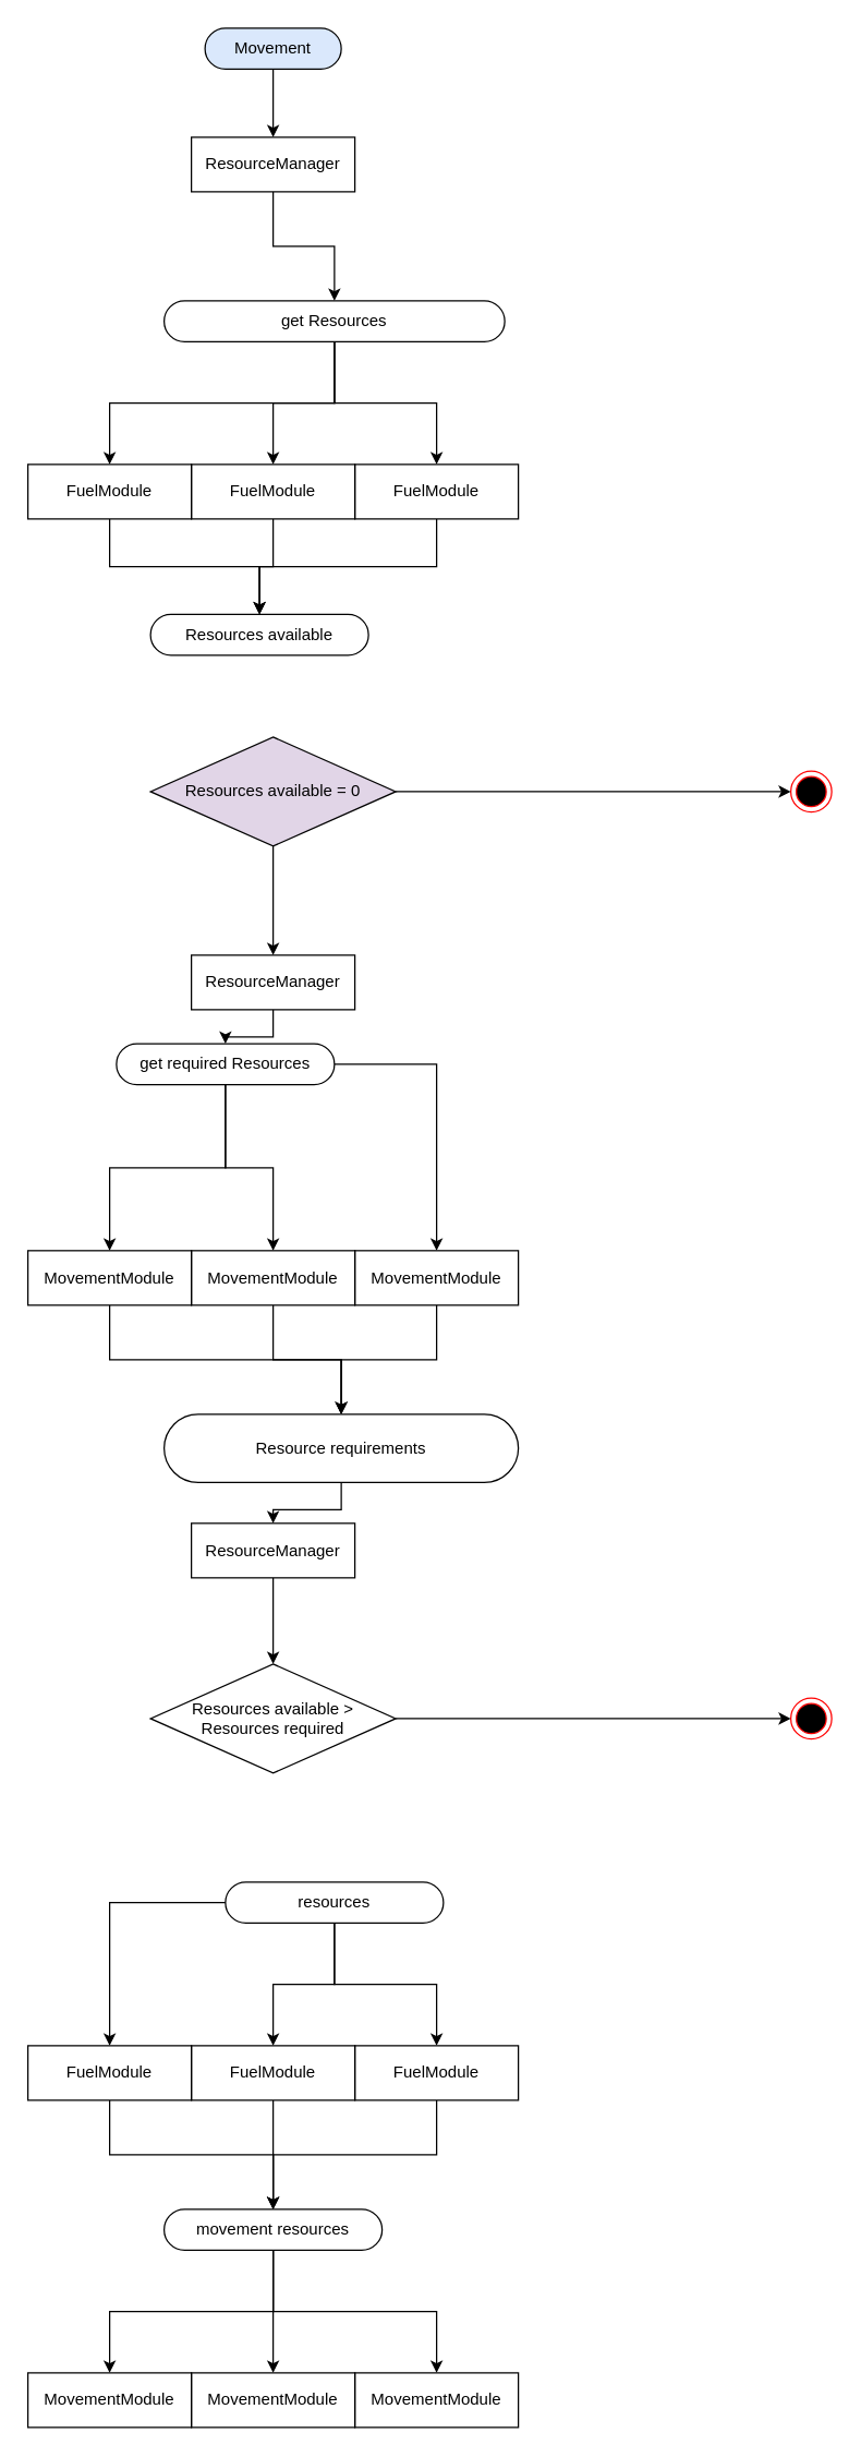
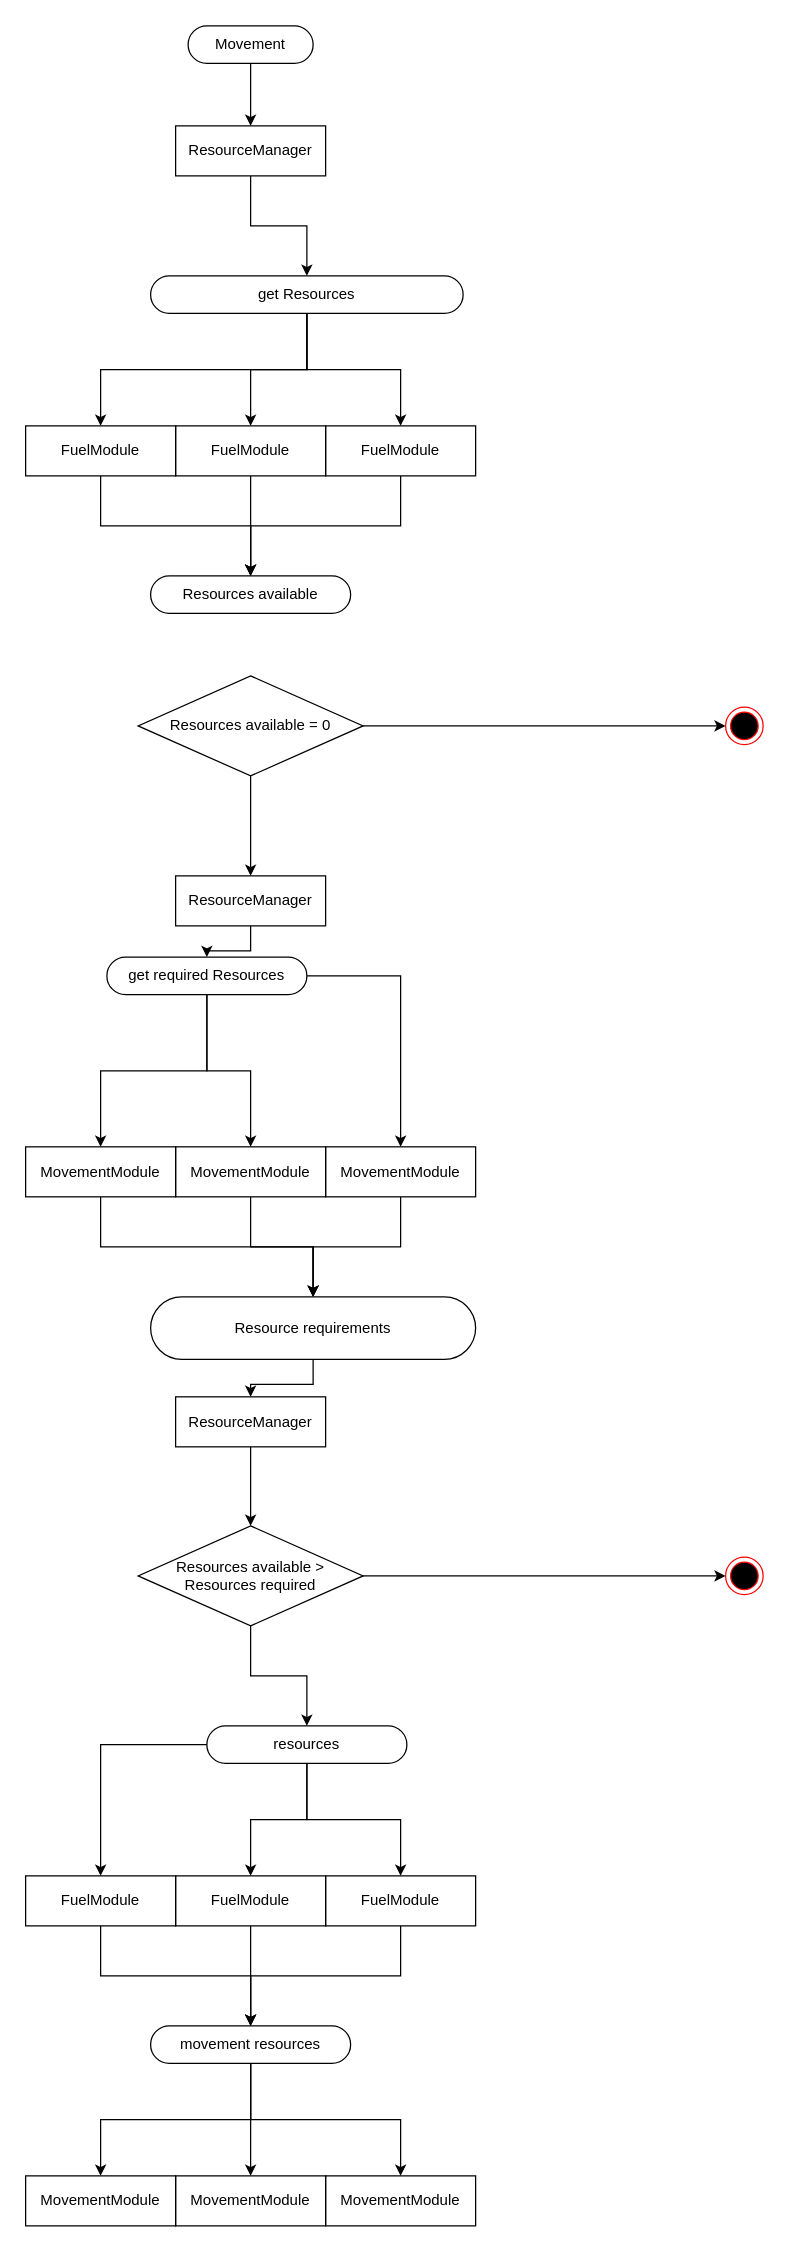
  <mxCell id="0" />
  <mxCell id="1" parent="0" />
  <mxCell id="2" value="" style="edgeStyle=orthogonalEdgeStyle;rounded=0;orthogonalLoop=1;jettySize=auto;html=1;" edge="1" parent="1" source="3" target="5"><mxGeometry relative="1" as="geometry" /></mxCell>
- <mxCell id="3" value="&lt;div&gt;Movement&lt;/div&gt;" style="rounded=1;whiteSpace=wrap;html=1;fontSize=12;glass=0;strokeWidth=1;shadow=0;arcSize=50;fillColor=#dae8fc;" vertex="1" parent="1"><mxGeometry x="150" y="20" width="100" height="30" as="geometry" /></mxCell>
+ <mxCell id="3" value="&lt;div&gt;Movement&lt;/div&gt;" style="rounded=1;whiteSpace=wrap;html=1;fontSize=12;glass=0;strokeWidth=1;shadow=0;arcSize=50;" vertex="1" parent="1"><mxGeometry x="150" y="20" width="100" height="30" as="geometry" /></mxCell>
  <mxCell id="4" style="edgeStyle=orthogonalEdgeStyle;rounded=0;orthogonalLoop=1;jettySize=auto;html=1;" edge="1" parent="1" source="5" target="32"><mxGeometry relative="1" as="geometry" /></mxCell>
  <mxCell id="5" value="ResourceManager" style="rounded=1;whiteSpace=wrap;html=1;fontSize=12;glass=0;strokeWidth=1;shadow=0;arcSize=0;" vertex="1" parent="1"><mxGeometry x="140" y="100" width="120" height="40" as="geometry" /></mxCell>
  <mxCell id="6" style="edgeStyle=orthogonalEdgeStyle;rounded=0;orthogonalLoop=1;jettySize=auto;html=1;exitX=0.5;exitY=1;exitDx=0;exitDy=0;" edge="1" parent="1" source="7" target="15"><mxGeometry relative="1" as="geometry" /></mxCell>
  <mxCell id="7" value="MovementModule" style="rounded=1;whiteSpace=wrap;html=1;fontSize=12;glass=0;strokeWidth=1;shadow=0;arcSize=0;" vertex="1" parent="1"><mxGeometry x="260" y="916.77" width="120" height="40" as="geometry" /></mxCell>
  <mxCell id="8" style="edgeStyle=orthogonalEdgeStyle;rounded=0;orthogonalLoop=1;jettySize=auto;html=1;" edge="1" parent="1" source="9" target="15"><mxGeometry relative="1" as="geometry" /></mxCell>
  <mxCell id="9" value="MovementModule" style="rounded=1;whiteSpace=wrap;html=1;fontSize=12;glass=0;strokeWidth=1;shadow=0;arcSize=0;" vertex="1" parent="1"><mxGeometry x="140" y="916.77" width="120" height="40" as="geometry" /></mxCell>
  <mxCell id="10" style="edgeStyle=orthogonalEdgeStyle;rounded=0;orthogonalLoop=1;jettySize=auto;html=1;exitX=0.5;exitY=1;exitDx=0;exitDy=0;" edge="1" parent="1" source="11" target="15"><mxGeometry relative="1" as="geometry" /></mxCell>
  <mxCell id="11" value="MovementModule" style="rounded=1;whiteSpace=wrap;html=1;fontSize=12;glass=0;strokeWidth=1;shadow=0;arcSize=0;" vertex="1" parent="1"><mxGeometry x="20" y="916.77" width="120" height="40" as="geometry" /></mxCell>
  <mxCell id="12" style="edgeStyle=orthogonalEdgeStyle;rounded=0;orthogonalLoop=1;jettySize=auto;html=1;" edge="1" parent="1" source="13" target="56"><mxGeometry relative="1" as="geometry" /></mxCell>
  <mxCell id="13" value="ResourceManager" style="rounded=1;whiteSpace=wrap;html=1;fontSize=12;glass=0;strokeWidth=1;shadow=0;arcSize=0;" vertex="1" parent="1"><mxGeometry x="140" y="1116.77" width="120" height="40" as="geometry" /></mxCell>
  <mxCell id="14" style="edgeStyle=orthogonalEdgeStyle;rounded=0;orthogonalLoop=1;jettySize=auto;html=1;" edge="1" parent="1" source="15" target="13"><mxGeometry relative="1" as="geometry" /></mxCell>
  <mxCell id="15" value="Resource requirements" style="rounded=1;whiteSpace=wrap;html=1;fontSize=12;glass=0;strokeWidth=1;shadow=0;arcSize=50;" vertex="1" parent="1"><mxGeometry x="120" y="1036.77" width="260" height="50" as="geometry" /></mxCell>
  <mxCell id="16" style="edgeStyle=orthogonalEdgeStyle;rounded=0;orthogonalLoop=1;jettySize=auto;html=1;" edge="1" parent="1" source="19" target="11"><mxGeometry relative="1" as="geometry" /></mxCell>
  <mxCell id="17" style="edgeStyle=orthogonalEdgeStyle;rounded=0;orthogonalLoop=1;jettySize=auto;html=1;" edge="1" parent="1" source="19" target="9"><mxGeometry relative="1" as="geometry" /></mxCell>
  <mxCell id="18" style="edgeStyle=orthogonalEdgeStyle;rounded=0;orthogonalLoop=1;jettySize=auto;html=1;" edge="1" parent="1" source="19" target="7"><mxGeometry relative="1" as="geometry" /></mxCell>
  <mxCell id="19" value="get required Resources" style="rounded=1;whiteSpace=wrap;html=1;fontSize=12;glass=0;strokeWidth=1;shadow=0;arcSize=50;" vertex="1" parent="1"><mxGeometry x="85" y="765" width="160" height="30" as="geometry" /></mxCell>
  <mxCell id="20" style="edgeStyle=orthogonalEdgeStyle;rounded=0;orthogonalLoop=1;jettySize=auto;html=1;exitX=0.5;exitY=1;exitDx=0;exitDy=0;" edge="1" source="21" target="28" parent="1"><mxGeometry relative="1" as="geometry" /></mxCell>
  <mxCell id="21" value="FuelModule" style="rounded=1;whiteSpace=wrap;html=1;fontSize=12;glass=0;strokeWidth=1;shadow=0;arcSize=0;" vertex="1" parent="1"><mxGeometry x="260" y="340" width="120" height="40" as="geometry" /></mxCell>
  <mxCell id="22" style="edgeStyle=orthogonalEdgeStyle;rounded=0;orthogonalLoop=1;jettySize=auto;html=1;" edge="1" source="23" target="28" parent="1"><mxGeometry relative="1" as="geometry" /></mxCell>
  <mxCell id="23" value="FuelModule" style="rounded=1;whiteSpace=wrap;html=1;fontSize=12;glass=0;strokeWidth=1;shadow=0;arcSize=0;" vertex="1" parent="1"><mxGeometry x="140" y="340" width="120" height="40" as="geometry" /></mxCell>
  <mxCell id="24" style="edgeStyle=orthogonalEdgeStyle;rounded=0;orthogonalLoop=1;jettySize=auto;html=1;exitX=0.5;exitY=1;exitDx=0;exitDy=0;" edge="1" source="25" target="28" parent="1"><mxGeometry relative="1" as="geometry" /></mxCell>
  <mxCell id="25" value="FuelModule" style="rounded=1;whiteSpace=wrap;html=1;fontSize=12;glass=0;strokeWidth=1;shadow=0;arcSize=0;" vertex="1" parent="1"><mxGeometry x="20" y="340" width="120" height="40" as="geometry" /></mxCell>
  <mxCell id="26" style="edgeStyle=orthogonalEdgeStyle;rounded=0;orthogonalLoop=1;jettySize=auto;html=1;" edge="1" parent="1" source="27" target="19"><mxGeometry relative="1" as="geometry" /></mxCell>
  <mxCell id="27" value="ResourceManager" style="rounded=1;whiteSpace=wrap;html=1;fontSize=12;glass=0;strokeWidth=1;shadow=0;arcSize=0;" vertex="1" parent="1"><mxGeometry x="140" y="700" width="120" height="40" as="geometry" /></mxCell>
- <mxCell id="28" value="Resources available" style="rounded=1;whiteSpace=wrap;html=1;fontSize=12;glass=0;strokeWidth=1;shadow=0;arcSize=50;" vertex="1" parent="1"><mxGeometry x="110" y="450" width="160" height="30" as="geometry" /></mxCell>
+ <mxCell id="28" value="Resources available" style="rounded=1;whiteSpace=wrap;html=1;fontSize=12;glass=0;strokeWidth=1;shadow=0;arcSize=50;" vertex="1" parent="1"><mxGeometry x="120" y="460" width="160" height="30" as="geometry" /></mxCell>
  <mxCell id="29" style="edgeStyle=orthogonalEdgeStyle;rounded=0;orthogonalLoop=1;jettySize=auto;html=1;" edge="1" source="32" target="25" parent="1"><mxGeometry relative="1" as="geometry" /></mxCell>
  <mxCell id="30" style="edgeStyle=orthogonalEdgeStyle;rounded=0;orthogonalLoop=1;jettySize=auto;html=1;" edge="1" source="32" target="23" parent="1"><mxGeometry relative="1" as="geometry" /></mxCell>
  <mxCell id="31" style="edgeStyle=orthogonalEdgeStyle;rounded=0;orthogonalLoop=1;jettySize=auto;html=1;" edge="1" source="32" target="21" parent="1"><mxGeometry relative="1" as="geometry" /></mxCell>
  <mxCell id="32" value="get Resources" style="rounded=1;whiteSpace=wrap;html=1;fontSize=12;glass=0;strokeWidth=1;shadow=0;arcSize=50;" vertex="1" parent="1"><mxGeometry x="120" y="220" width="250" height="30" as="geometry" /></mxCell>
  <mxCell id="33" style="edgeStyle=orthogonalEdgeStyle;rounded=0;orthogonalLoop=1;jettySize=auto;html=1;" edge="1" parent="1" source="35" target="27"><mxGeometry relative="1" as="geometry" /></mxCell>
  <mxCell id="34" style="edgeStyle=orthogonalEdgeStyle;rounded=0;orthogonalLoop=1;jettySize=auto;html=1;entryX=0;entryY=0.5;entryDx=0;entryDy=0;" edge="1" parent="1" source="35" target="36"><mxGeometry relative="1" as="geometry"><mxPoint x="510" y="575" as="targetPoint" /></mxGeometry></mxCell>
- <mxCell id="35" value="Resources available = 0" style="rhombus;whiteSpace=wrap;html=1;fillColor=#e1d5e7;" vertex="1" parent="1"><mxGeometry x="110" y="540" width="180" height="80" as="geometry" /></mxCell>
+ <mxCell id="35" value="Resources available = 0" style="rhombus;whiteSpace=wrap;html=1;" vertex="1" parent="1"><mxGeometry x="110" y="540" width="180" height="80" as="geometry" /></mxCell>
  <mxCell id="36" value="" style="ellipse;html=1;shape=endState;fillColor=#000000;strokeColor=#ff0000;" vertex="1" parent="1"><mxGeometry x="580" y="565" width="30" height="30" as="geometry" /></mxCell>
  <mxCell id="37" value="MovementModule" style="rounded=1;whiteSpace=wrap;html=1;fontSize=12;glass=0;strokeWidth=1;shadow=0;arcSize=0;" vertex="1" parent="1"><mxGeometry x="260" y="1740" width="120" height="40" as="geometry" /></mxCell>
  <mxCell id="38" value="MovementModule" style="rounded=1;whiteSpace=wrap;html=1;fontSize=12;glass=0;strokeWidth=1;shadow=0;arcSize=0;" vertex="1" parent="1"><mxGeometry x="140" y="1740" width="120" height="40" as="geometry" /></mxCell>
  <mxCell id="39" value="MovementModule" style="rounded=1;whiteSpace=wrap;html=1;fontSize=12;glass=0;strokeWidth=1;shadow=0;arcSize=0;" vertex="1" parent="1"><mxGeometry x="20" y="1740" width="120" height="40" as="geometry" /></mxCell>
  <mxCell id="40" style="edgeStyle=orthogonalEdgeStyle;rounded=0;orthogonalLoop=1;jettySize=auto;html=1;" edge="1" parent="1" source="43" target="39"><mxGeometry relative="1" as="geometry" /></mxCell>
  <mxCell id="41" style="edgeStyle=orthogonalEdgeStyle;rounded=0;orthogonalLoop=1;jettySize=auto;html=1;" edge="1" parent="1" source="43" target="38"><mxGeometry relative="1" as="geometry" /></mxCell>
  <mxCell id="42" style="edgeStyle=orthogonalEdgeStyle;rounded=0;orthogonalLoop=1;jettySize=auto;html=1;" edge="1" parent="1" source="43" target="37"><mxGeometry relative="1" as="geometry" /></mxCell>
  <mxCell id="43" value="movement resources" style="rounded=1;whiteSpace=wrap;html=1;fontSize=12;glass=0;strokeWidth=1;shadow=0;arcSize=50;" vertex="1" parent="1"><mxGeometry x="120" y="1620" width="160" height="30" as="geometry" /></mxCell>
  <mxCell id="44" value="resources" style="rounded=1;whiteSpace=wrap;html=1;fontSize=12;glass=0;strokeWidth=1;shadow=0;arcSize=50;" vertex="1" parent="1"><mxGeometry x="165" y="1380" width="160" height="30" as="geometry" /></mxCell>
  <mxCell id="45" style="edgeStyle=orthogonalEdgeStyle;rounded=0;orthogonalLoop=1;jettySize=auto;html=1;" edge="1" parent="1" source="46" target="43"><mxGeometry relative="1" as="geometry" /></mxCell>
  <mxCell id="46" value="FuelModule" style="rounded=1;whiteSpace=wrap;html=1;fontSize=12;glass=0;strokeWidth=1;shadow=0;arcSize=0;" vertex="1" parent="1"><mxGeometry x="260" y="1500" width="120" height="40" as="geometry" /></mxCell>
  <mxCell id="47" style="edgeStyle=orthogonalEdgeStyle;rounded=0;orthogonalLoop=1;jettySize=auto;html=1;" edge="1" parent="1" source="48" target="43"><mxGeometry relative="1" as="geometry" /></mxCell>
  <mxCell id="48" value="FuelModule" style="rounded=1;whiteSpace=wrap;html=1;fontSize=12;glass=0;strokeWidth=1;shadow=0;arcSize=0;" vertex="1" parent="1"><mxGeometry x="140" y="1500" width="120" height="40" as="geometry" /></mxCell>
  <mxCell id="49" style="edgeStyle=orthogonalEdgeStyle;rounded=0;orthogonalLoop=1;jettySize=auto;html=1;" edge="1" parent="1" source="50" target="43"><mxGeometry relative="1" as="geometry" /></mxCell>
  <mxCell id="50" value="FuelModule" style="rounded=1;whiteSpace=wrap;html=1;fontSize=12;glass=0;strokeWidth=1;shadow=0;arcSize=0;" vertex="1" parent="1"><mxGeometry x="20" y="1500" width="120" height="40" as="geometry" /></mxCell>
  <mxCell id="51" style="edgeStyle=orthogonalEdgeStyle;rounded=0;orthogonalLoop=1;jettySize=auto;html=1;" edge="1" parent="1" target="50" source="44"><mxGeometry relative="1" as="geometry"><mxPoint x="230" y="1430" as="sourcePoint" /></mxGeometry></mxCell>
  <mxCell id="52" style="edgeStyle=orthogonalEdgeStyle;rounded=0;orthogonalLoop=1;jettySize=auto;html=1;" edge="1" parent="1" target="48" source="44"><mxGeometry relative="1" as="geometry"><mxPoint x="370" y="1440" as="sourcePoint" /></mxGeometry></mxCell>
  <mxCell id="53" style="edgeStyle=orthogonalEdgeStyle;rounded=0;orthogonalLoop=1;jettySize=auto;html=1;" edge="1" parent="1" target="46" source="44"><mxGeometry relative="1" as="geometry"><mxPoint x="420" y="1420" as="sourcePoint" /></mxGeometry></mxCell>
  <mxCell id="54" style="edgeStyle=orthogonalEdgeStyle;rounded=0;orthogonalLoop=1;jettySize=auto;html=1;entryX=0;entryY=0.5;entryDx=0;entryDy=0;" edge="1" parent="1" source="56" target="57"><mxGeometry relative="1" as="geometry"><mxPoint x="620" y="1235" as="targetPoint" /></mxGeometry></mxCell>
+ <mxCell id="55" style="edgeStyle=orthogonalEdgeStyle;rounded=0;orthogonalLoop=1;jettySize=auto;html=1;" edge="1" parent="1" source="56" target="44"><mxGeometry relative="1" as="geometry" /></mxCell>
  <mxCell id="56" value="Resources available &amp;gt; Resources required" style="rhombus;whiteSpace=wrap;html=1;" vertex="1" parent="1"><mxGeometry x="110" y="1220" width="180" height="80" as="geometry" /></mxCell>
  <mxCell id="57" value="" style="ellipse;html=1;shape=endState;fillColor=#000000;strokeColor=#ff0000;" vertex="1" parent="1"><mxGeometry x="580" y="1245" width="30" height="30" as="geometry" /></mxCell>
